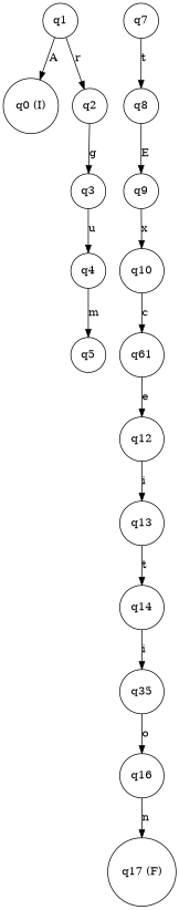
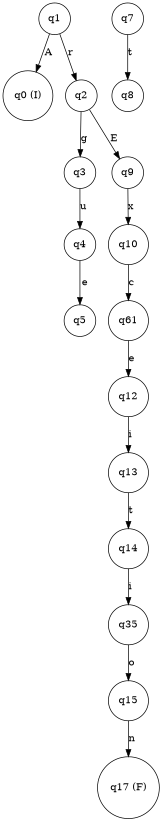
  digraph {
    rankdir=TB
    node [shape=circle]
    n1 [label="q0 (I)"]
    n2 [label=q1]
    n3 [label=q2]
    n4 [label=q3]
    n5 [label=q4]
    n6 [label=q5]
    n7 [label=q7]
    n8 [label=q8]
    n9 [label=q9]
    n10 [label=q10]
    n11 [label=q61]
    n12 [label=q12]
    n13 [label=q13]
    n14 [label=q14]
    n15 [label=q35]
-   n16 [label=q16]
+   n16 [label=q15]
    n17 [label="q17 (F)"]
    n2 -> n1 [label=A]
    n2 -> n3 [label=r]
    n3 -> n4 [label=g]
    n4 -> n5 [label=u]
-   n5 -> n6 [label=m]
+   n5 -> n6 [label=e]
    n7 -> n8 [label=t]
-   n8 -> n9 [label=E]
+   n3 -> n9 [label=E]
    n9 -> n10 [label=x]
    n10 -> n11 [label=c]
    n11 -> n12 [label=e]
    n12 -> n13 [label=i]
    n13 -> n14 [label=t]
    n14 -> n15 [label=i]
    n15 -> n16 [label=o]
    n16 -> n17 [label=n]
  }
